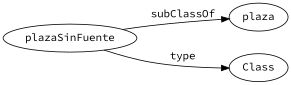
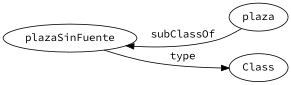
  digraph {
    fontname="Source Code Pro"
    rankdir=LR
    node [fontname="Source Code Pro"]
    edge [fontname="Source Code Pro"]
    plazaSinFuente
    plaza
    Class
-   plazaSinFuente -> plaza [label=subClassOf]
+   plaza -> plazaSinFuente [label=subClassOf]
    plazaSinFuente -> Class [label=type]
  }
